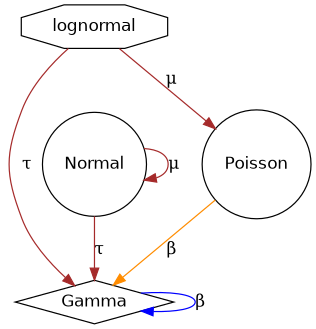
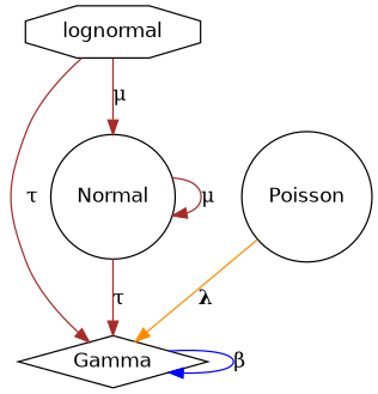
  digraph {
    node [fontname=Helvetica shape=circle]
    edge [color=brown]
    n1 [label=Gamma shape=diamond]
    n2 [label=Normal]
    n3 [label=Poisson]
    n4 [label=lognormal shape=octagon]
    n1 -> n1 [color=blue label="β"]
    n2 -> n1 [label="τ"]
    n2 -> n2 [label="μ"]
-   n3 -> n1 [color=darkorange label="β"]
+   n3 -> n1 [color=darkorange label="𝛌"]
    n4 -> n1 [label="τ"]
-   n4 -> n3 [label="μ"]
+   n4 -> n2 [label="μ"]
  }
